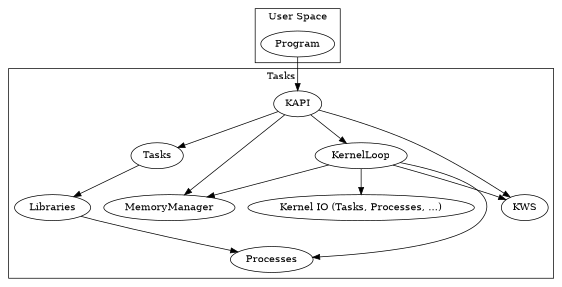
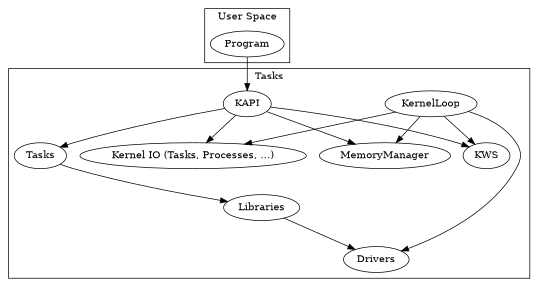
  digraph {
    rankdir=TB
    n1 [label="Kernel IO (Tasks, Processes, ...)"]
    KernelLoop
-   Drivers [label=Processes]
+   Drivers
    MemoryManager
    KWS
    KAPI
    n7 [label=Tasks]
    Libraries
    Program
    subgraph cluster_1 {
      label=Tasks
      n1
      KernelLoop
      Drivers
      MemoryManager
      KWS
      KAPI
      n7
      Libraries
    }
    subgraph cluster_2 {
      label=Hardware
    }
    subgraph cluster_3 {
      label="User Space"
      Program
    }
    KernelLoop -> n1
    KernelLoop -> Drivers
    KernelLoop -> MemoryManager
    KernelLoop -> KWS
-   KAPI -> KernelLoop
+   KAPI -> n1
    KAPI -> MemoryManager
    KAPI -> KWS
    KAPI -> n7
    n7 -> Libraries
    Libraries -> Drivers
    Program -> KAPI
  }
